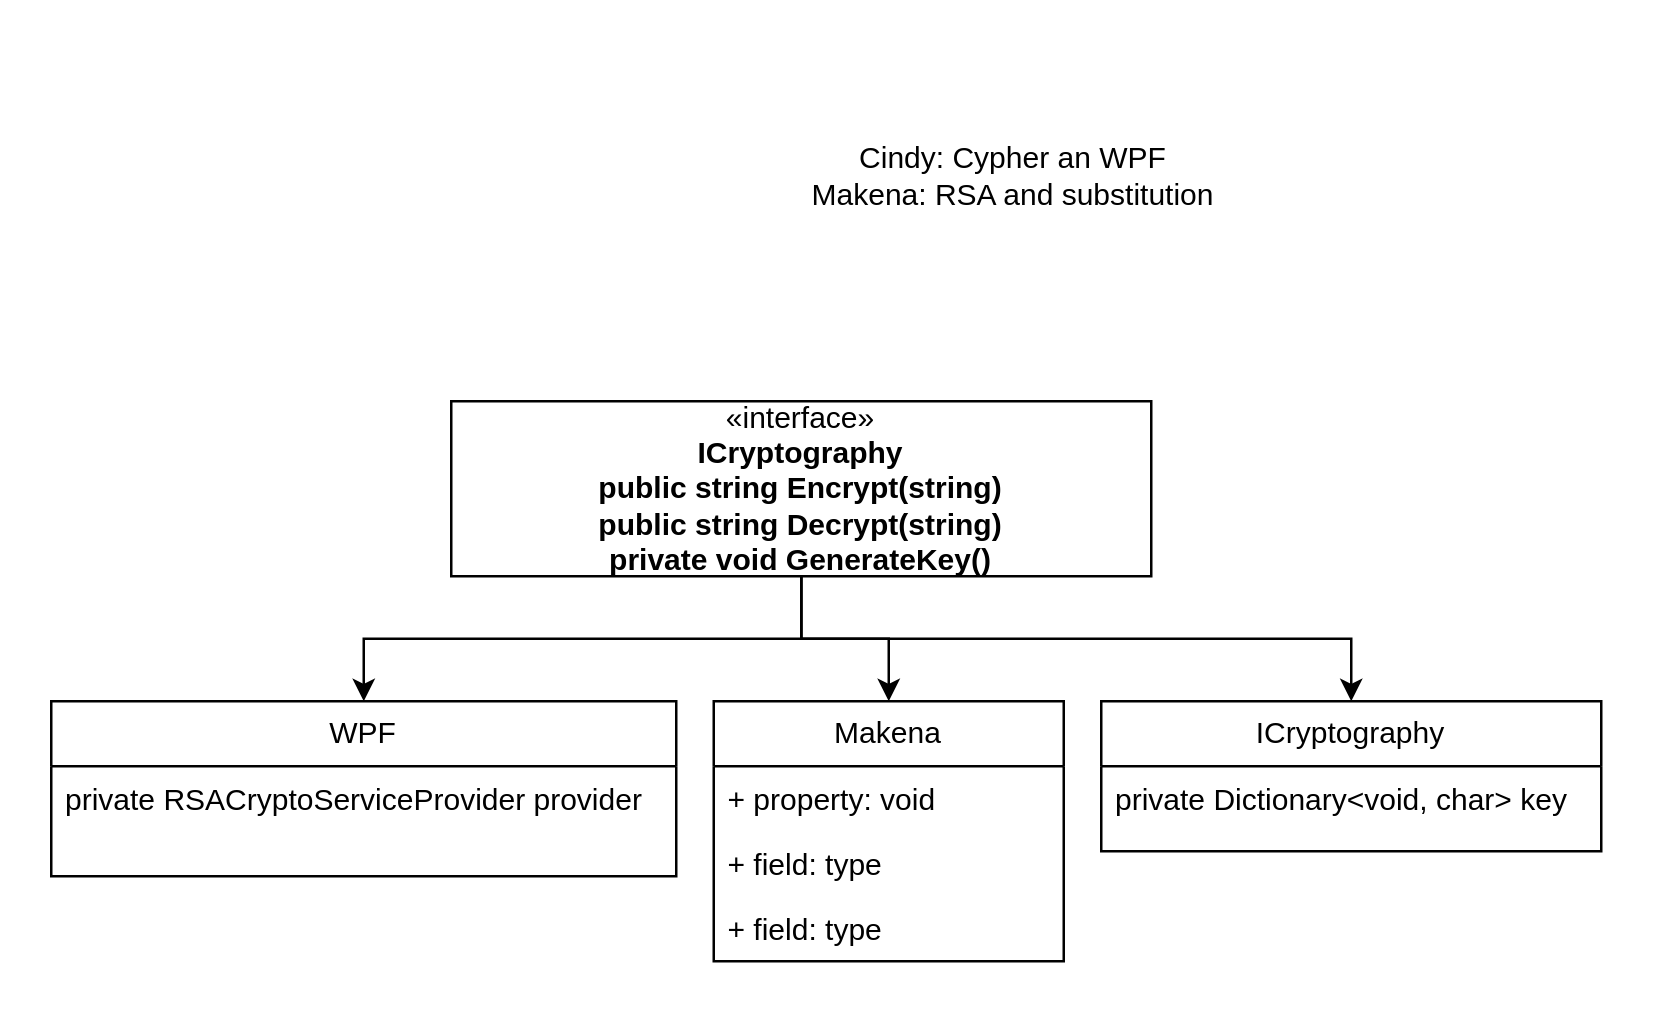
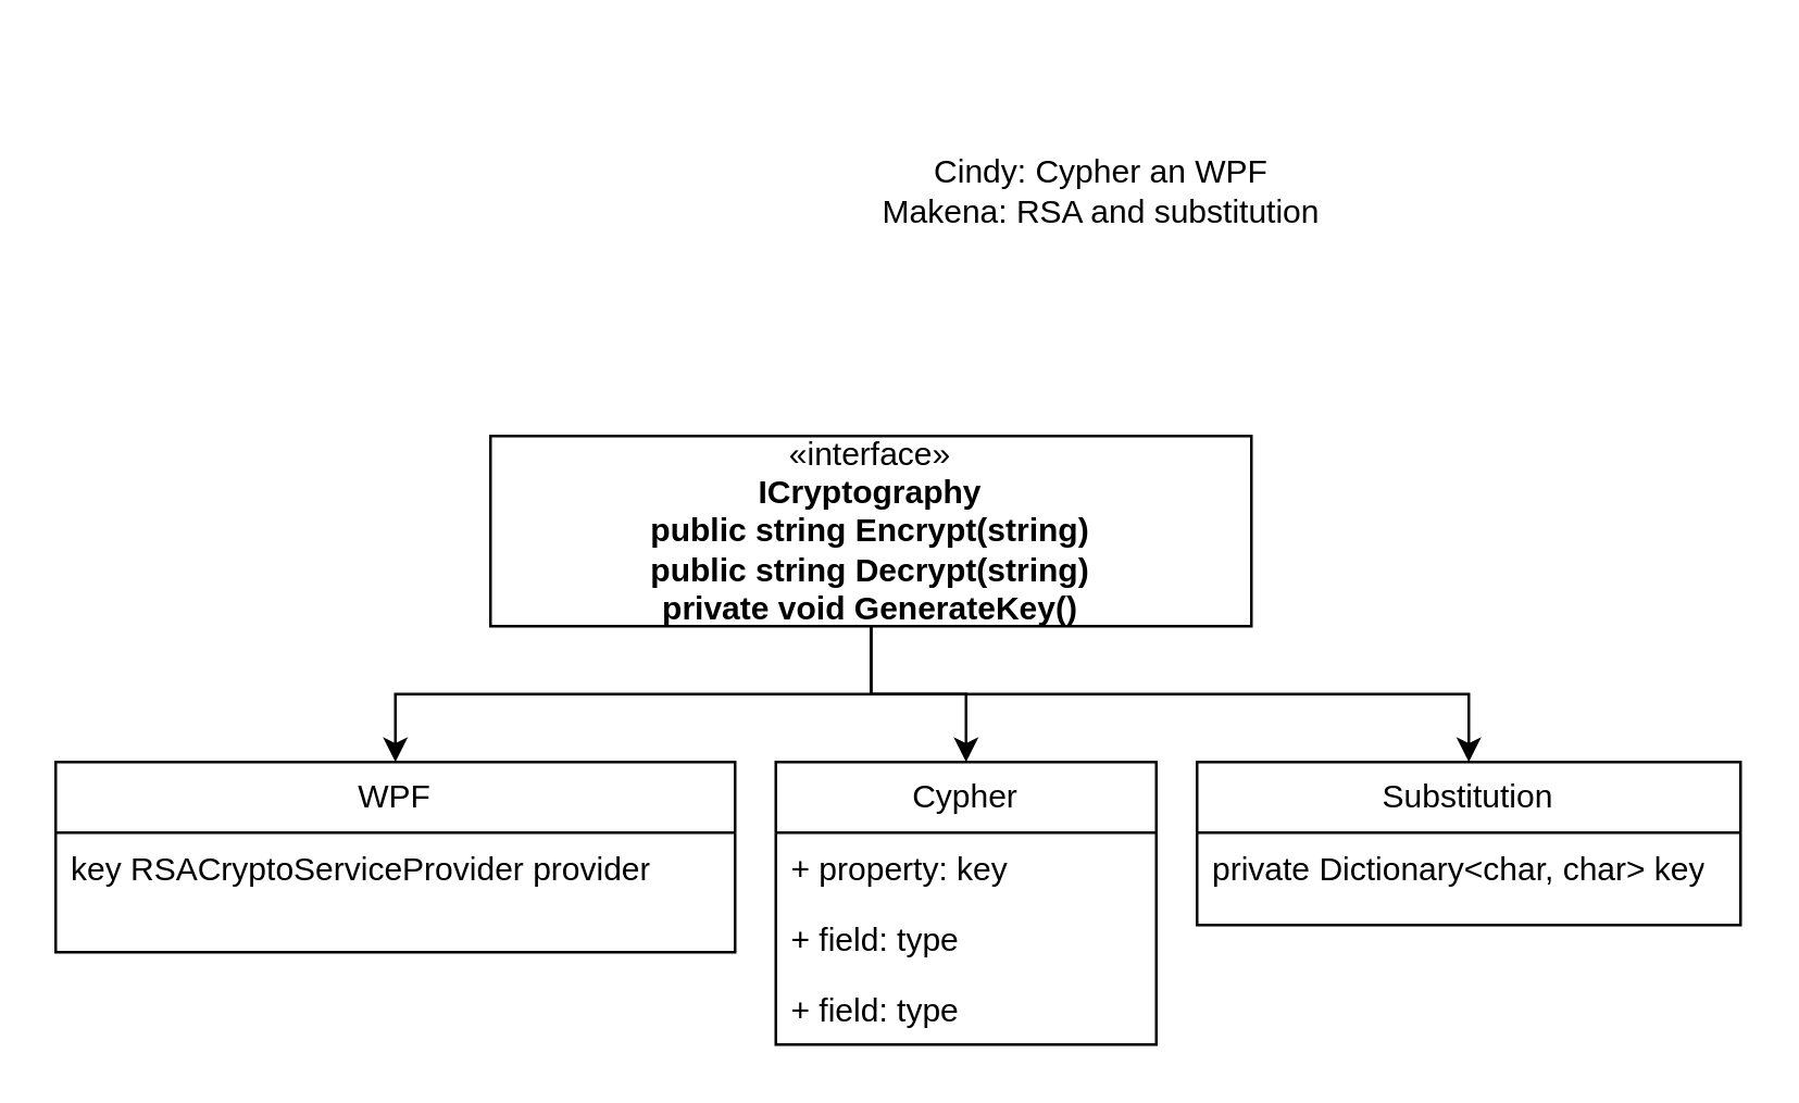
  <mxCell id="0" />
  <mxCell id="1" parent="0" />
  <mxCell id="2" value="Cindy: Cypher an WPF&lt;br&gt;Makena: RSA and substitution" style="text;html=1;strokeColor=none;fillColor=none;align=center;verticalAlign=middle;whiteSpace=wrap;rounded=0;" parent="1" vertex="1"><mxGeometry x="270" y="20" width="270" height="100" as="geometry" /></mxCell>
  <mxCell id="3" style="edgeStyle=orthogonalEdgeStyle;rounded=0;orthogonalLoop=1;jettySize=auto;html=1;exitX=0.5;exitY=1;exitDx=0;exitDy=0;entryX=0.5;entryY=0;entryDx=0;entryDy=0;" parent="1" source="6" target="7" edge="1"><mxGeometry relative="1" as="geometry" /></mxCell>
  <mxCell id="4" style="edgeStyle=orthogonalEdgeStyle;rounded=0;orthogonalLoop=1;jettySize=auto;html=1;exitX=0.5;exitY=1;exitDx=0;exitDy=0;entryX=0.5;entryY=0;entryDx=0;entryDy=0;" parent="1" source="6" target="9" edge="1"><mxGeometry relative="1" as="geometry" /></mxCell>
  <mxCell id="5" style="edgeStyle=orthogonalEdgeStyle;rounded=0;orthogonalLoop=1;jettySize=auto;html=1;exitX=0.5;exitY=1;exitDx=0;exitDy=0;entryX=0.5;entryY=0;entryDx=0;entryDy=0;" parent="1" source="6" target="13" edge="1"><mxGeometry relative="1" as="geometry" /></mxCell>
  <mxCell id="6" value="«interface»&lt;br&gt;&lt;b&gt;ICryptography&lt;br&gt;public string Encrypt(string)&lt;br&gt;public string Decrypt(string)&lt;br&gt;private void GenerateKey()&lt;br&gt;&lt;/b&gt;" style="html=1;whiteSpace=wrap;" parent="1" vertex="1"><mxGeometry x="180" y="160" width="280" height="70" as="geometry" /></mxCell>
  <mxCell id="7" value="WPF" style="swimlane;fontStyle=0;childLayout=stackLayout;horizontal=1;startSize=26;fillColor=none;horizontalStack=0;resizeParent=1;resizeParentMax=0;resizeLast=0;collapsible=1;marginBottom=0;whiteSpace=wrap;html=1;" parent="1" vertex="1"><mxGeometry x="20" y="280" width="250" height="70" as="geometry" /></mxCell>
- <mxCell id="8" value="private RSACryptoServiceProvider provider" style="text;strokeColor=none;fillColor=none;align=left;verticalAlign=top;spacingLeft=4;spacingRight=4;overflow=hidden;rotatable=0;points=[[0,0.5],[1,0.5]];portConstraint=eastwest;whiteSpace=wrap;html=1;" parent="7" vertex="1"><mxGeometry y="26" width="250" height="44" as="geometry" /></mxCell>
- <mxCell id="9" value="Makena" style="swimlane;fontStyle=0;childLayout=stackLayout;horizontal=1;startSize=26;fillColor=none;horizontalStack=0;resizeParent=1;resizeParentMax=0;resizeLast=0;collapsible=1;marginBottom=0;whiteSpace=wrap;html=1;" parent="1" vertex="1"><mxGeometry x="285" y="280" width="140" height="104" as="geometry" /></mxCell>
- <mxCell id="10" value="+ property: void" style="text;strokeColor=none;fillColor=none;align=left;verticalAlign=top;spacingLeft=4;spacingRight=4;overflow=hidden;rotatable=0;points=[[0,0.5],[1,0.5]];portConstraint=eastwest;whiteSpace=wrap;html=1;" parent="9" vertex="1"><mxGeometry y="26" width="140" height="26" as="geometry" /></mxCell>
+ <mxCell id="8" value="key RSACryptoServiceProvider provider" style="text;strokeColor=none;fillColor=none;align=left;verticalAlign=top;spacingLeft=4;spacingRight=4;overflow=hidden;rotatable=0;points=[[0,0.5],[1,0.5]];portConstraint=eastwest;whiteSpace=wrap;html=1;" parent="7" vertex="1"><mxGeometry y="26" width="250" height="44" as="geometry" /></mxCell>
+ <mxCell id="9" value="Cypher" style="swimlane;fontStyle=0;childLayout=stackLayout;horizontal=1;startSize=26;fillColor=none;horizontalStack=0;resizeParent=1;resizeParentMax=0;resizeLast=0;collapsible=1;marginBottom=0;whiteSpace=wrap;html=1;" parent="1" vertex="1"><mxGeometry x="285" y="280" width="140" height="104" as="geometry" /></mxCell>
+ <mxCell id="10" value="+ property: key" style="text;strokeColor=none;fillColor=none;align=left;verticalAlign=top;spacingLeft=4;spacingRight=4;overflow=hidden;rotatable=0;points=[[0,0.5],[1,0.5]];portConstraint=eastwest;whiteSpace=wrap;html=1;" parent="9" vertex="1"><mxGeometry y="26" width="140" height="26" as="geometry" /></mxCell>
  <mxCell id="11" value="+ field: type" style="text;strokeColor=none;fillColor=none;align=left;verticalAlign=top;spacingLeft=4;spacingRight=4;overflow=hidden;rotatable=0;points=[[0,0.5],[1,0.5]];portConstraint=eastwest;whiteSpace=wrap;html=1;" parent="9" vertex="1"><mxGeometry y="52" width="140" height="26" as="geometry" /></mxCell>
  <mxCell id="12" value="+ field: type" style="text;strokeColor=none;fillColor=none;align=left;verticalAlign=top;spacingLeft=4;spacingRight=4;overflow=hidden;rotatable=0;points=[[0,0.5],[1,0.5]];portConstraint=eastwest;whiteSpace=wrap;html=1;" parent="9" vertex="1"><mxGeometry y="78" width="140" height="26" as="geometry" /></mxCell>
- <mxCell id="13" value="ICryptography" style="swimlane;fontStyle=0;childLayout=stackLayout;horizontal=1;startSize=26;fillColor=none;horizontalStack=0;resizeParent=1;resizeParentMax=0;resizeLast=0;collapsible=1;marginBottom=0;whiteSpace=wrap;html=1;" parent="1" vertex="1"><mxGeometry x="440" y="280" width="200" height="60" as="geometry" /></mxCell>
- <mxCell id="14" value="private Dictionary&amp;lt;void, char&amp;gt; key" style="text;strokeColor=none;fillColor=none;align=left;verticalAlign=top;spacingLeft=4;spacingRight=4;overflow=hidden;rotatable=0;points=[[0,0.5],[1,0.5]];portConstraint=eastwest;whiteSpace=wrap;html=1;" parent="13" vertex="1"><mxGeometry y="26" width="200" height="34" as="geometry" /></mxCell>
+ <mxCell id="13" value="Substitution" style="swimlane;fontStyle=0;childLayout=stackLayout;horizontal=1;startSize=26;fillColor=none;horizontalStack=0;resizeParent=1;resizeParentMax=0;resizeLast=0;collapsible=1;marginBottom=0;whiteSpace=wrap;html=1;" parent="1" vertex="1"><mxGeometry x="440" y="280" width="200" height="60" as="geometry" /></mxCell>
+ <mxCell id="14" value="private Dictionary&amp;lt;char, char&amp;gt; key" style="text;strokeColor=none;fillColor=none;align=left;verticalAlign=top;spacingLeft=4;spacingRight=4;overflow=hidden;rotatable=0;points=[[0,0.5],[1,0.5]];portConstraint=eastwest;whiteSpace=wrap;html=1;" parent="13" vertex="1"><mxGeometry y="26" width="200" height="34" as="geometry" /></mxCell>
